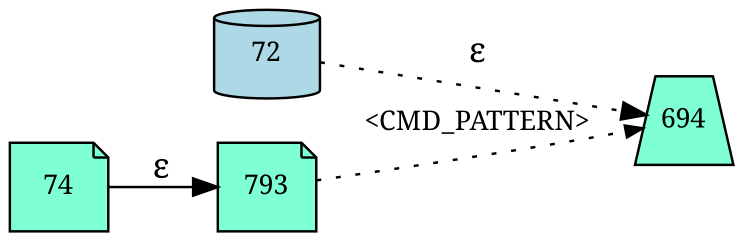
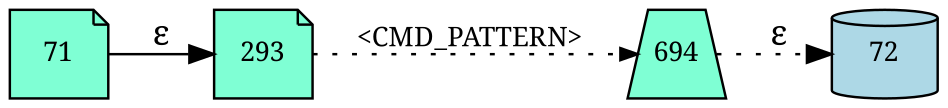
  digraph {
    fontname="Noto Serif"
    rankdir=LR
    node [fillcolor=aquamarine fixedsize=true fontname="Noto Serif" fontsize=11 shape=note style=filled peripheries=1]
    edge [fontname="Noto Serif" style=dotted]
    n1 [fillcolor=lightblue label=72 shape=cylinder width=.6 peripheries=""]
-   n2 [label=793 width=.55]
+   n2 [label=293 width=.55]
    n3 [label=694 shape=trapezium width=.55]
-   n4 [label=74 width=.55]
+   n4 [label=71 width=.55]
    n2 -> n3 [arrowhead=normal arrowsize=.7 fontsize=11 label="<CMD_PATTERN>"]
-   n1 -> n3 [label="&epsilon;"]
+   n3 -> n1 [label="&epsilon;"]
    n4 -> n2 [label="&epsilon;" style=solid]
  }
